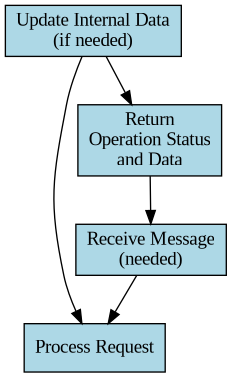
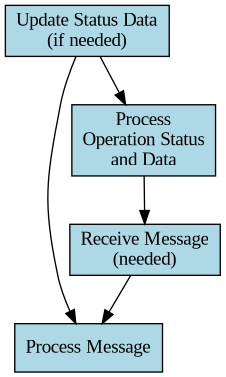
  digraph {
    fontname="Liberation Serif"
    rankdir=TB
    node [fillcolor=lightblue fontname="Liberation Serif" shape=box style=filled]
    edge [fontname="Liberation Serif"]
    n1 [label="Receive Message\n(needed)"]
-   n2 [label="Process Request"]
-   n3 [label="Update Internal Data\n(if needed)"]
-   n4 [label="Return\nOperation Status\nand Data"]
+   n2 [label="Process Message"]
+   n3 [label="Update Status Data\n(if needed)"]
+   n4 [label="Process\nOperation Status\nand Data"]
    n1 -> n2
    n3 -> n2
    n3 -> n4
    n4 -> n1
  }
